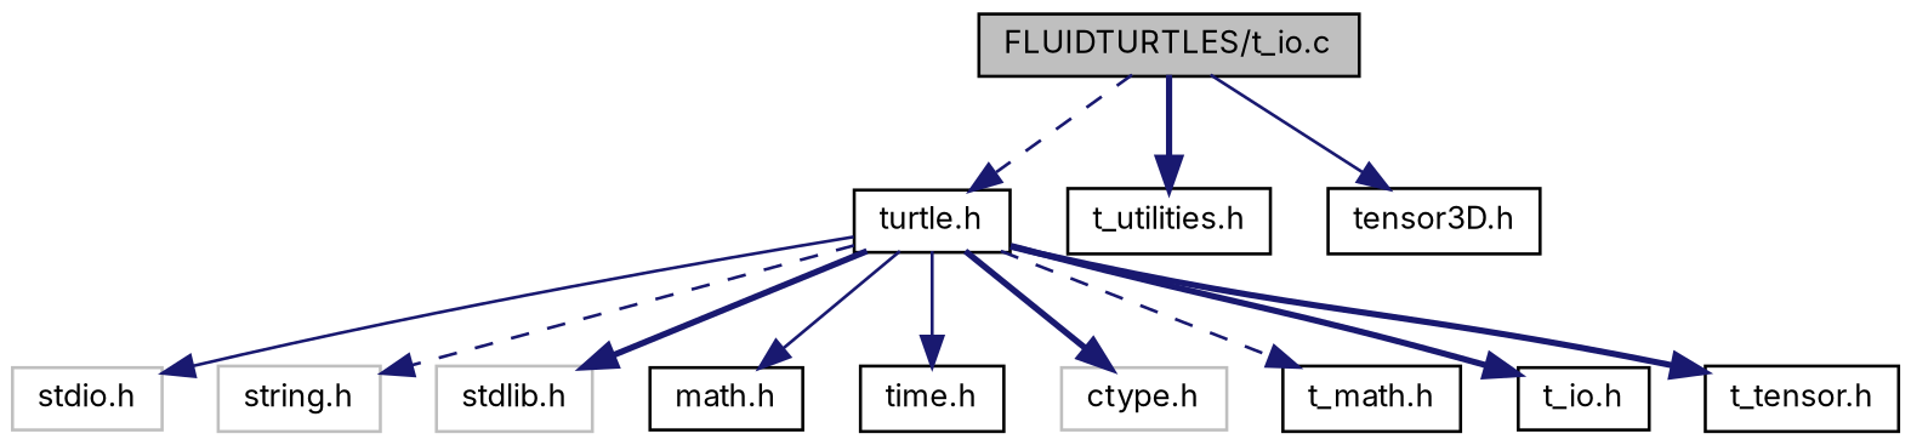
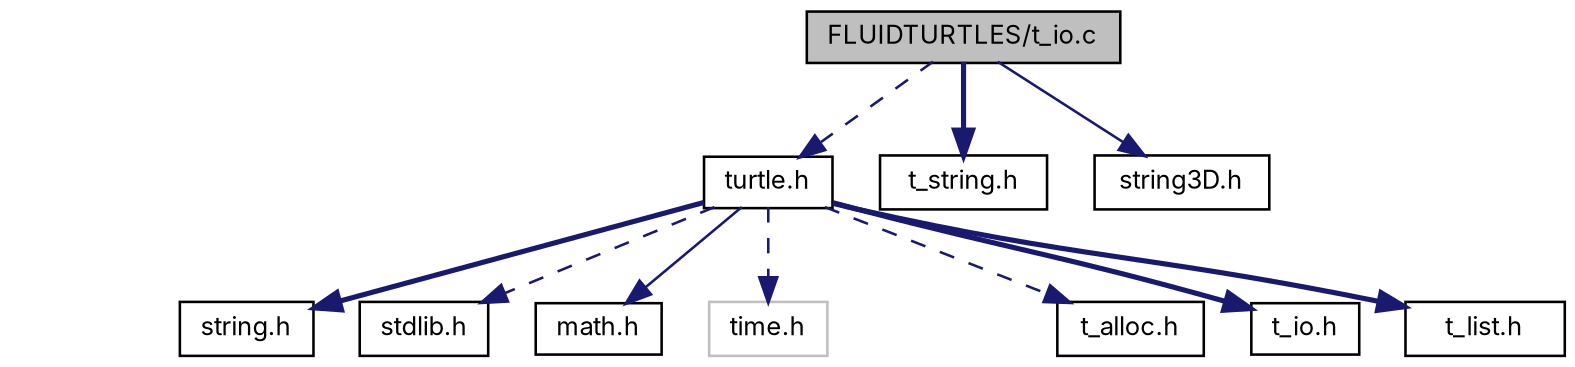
  digraph {
    fontname=Inter
    node [color=black fontname=Inter fontsize=10 shape=record]
    edge [color=midnightblue fontname=Inter fontsize=10 labelfontname=FreeSans labelfontsize=10 style=bold]
    n1 [fillcolor=grey75 fontcolor=black height=0.2 label="FLUIDTURTLES/t_io.c" style=filled width=0.4]
    n2 [height=0.2 label="turtle.h" width=0.4]
-   n3 [height=0.2 label="t_utilities.h" width=0.4]
-   n4 [height=0.2 label="tensor3D.h" width=0.4]
-   n5 [color=grey75 height=0.2 label="stdio.h" width=0.4]
-   n6 [color=grey75 height=0.2 label="string.h" width=0.4]
-   n7 [color=grey75 height=0.2 label="stdlib.h" width=0.4]
+   n3 [height=0.2 label="t_string.h" width=0.4]
+   n4 [height=0.2 label="string3D.h" width=0.4]
+   n6 [height=0.2 label="string.h" width=0.4]
+   n7 [height=0.2 label="stdlib.h" width=0.4]
    n8 [height=0.2 label="math.h" width=0.4]
-   n9 [height=0.2 label="time.h" width=0.4]
-   n10 [color=grey75 height=0.2 label="ctype.h" width=0.4]
-   n11 [height=0.2 label="t_math.h" width=0.4]
+   n9 [color=grey75 height=0.2 label="time.h" width=0.4]
+   n11 [height=0.2 label="t_alloc.h" width=0.4]
    n12 [height=0.2 label="t_io.h" width=0.4]
-   n13 [height=0.2 label="t_tensor.h" width=0.4]
+   n13 [height=0.2 label="t_list.h" width=0.4]
    n1 -> n2 [style=dashed]
    n1 -> n3
    n1 -> n4 [style=solid]
-   n2 -> n5 [style=solid]
-   n2 -> n6 [style=dashed]
-   n2 -> n7
+   n2 -> n6
+   n2 -> n7 [style=dashed]
    n2 -> n8 [style=solid]
-   n2 -> n9 [style=solid]
-   n2 -> n10
+   n2 -> n9 [style=dashed]
    n2 -> n11 [style=dashed]
    n2 -> n12
    n2 -> n13
  }
